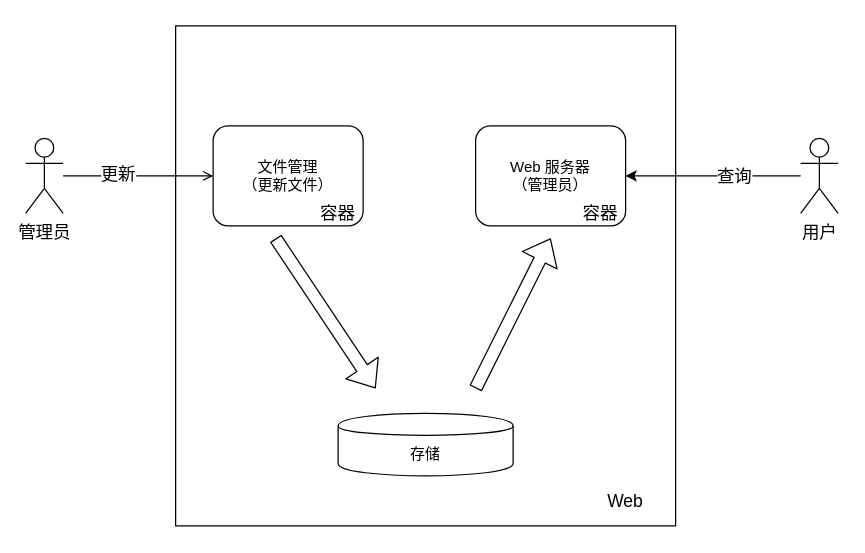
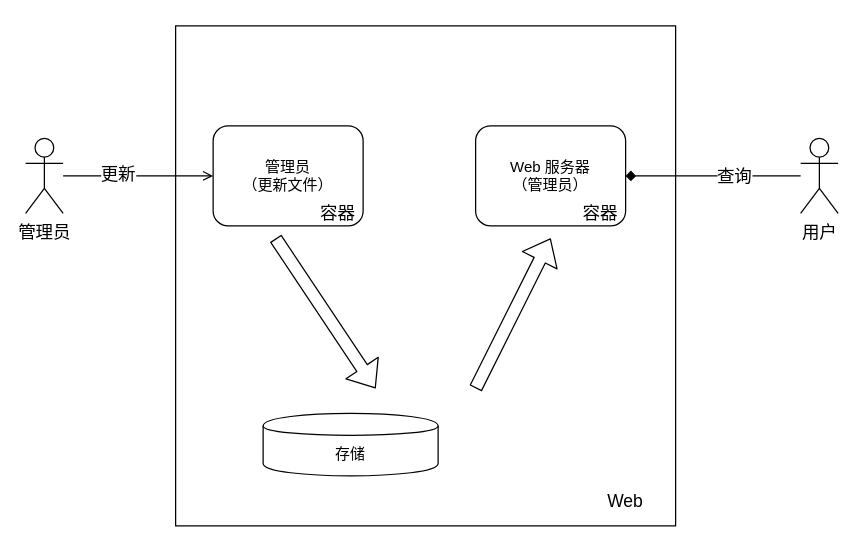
  <mxCell id="0" />
  <mxCell id="1" parent="0" />
  <mxCell id="2" value="" style="whiteSpace=wrap;html=1;aspect=fixed;" vertex="1" parent="1"><mxGeometry x="140" y="20" width="400" height="400" as="geometry" /></mxCell>
- <mxCell id="3" value="存储" style="shape=cylinder;whiteSpace=wrap;html=1;boundedLbl=1;backgroundOutline=1;" vertex="1" parent="1"><mxGeometry x="270" y="330" width="140" height="50" as="geometry" /></mxCell>
- <mxCell id="4" value="文件管理&lt;br&gt;（更新文件）" style="rounded=1;whiteSpace=wrap;html=1;" vertex="1" parent="1"><mxGeometry x="170" y="100" width="120" height="80" as="geometry" /></mxCell>
+ <mxCell id="3" value="存储" style="shape=cylinder;whiteSpace=wrap;html=1;boundedLbl=1;backgroundOutline=1;" vertex="1" parent="1"><mxGeometry x="210" y="330" width="140" height="50" as="geometry" /></mxCell>
+ <mxCell id="4" value="管理员&lt;br&gt;（更新文件）" style="rounded=1;whiteSpace=wrap;html=1;" vertex="1" parent="1"><mxGeometry x="170" y="100" width="120" height="80" as="geometry" /></mxCell>
  <mxCell id="5" value="Web 服务器&lt;br&gt;（管理员）" style="rounded=1;whiteSpace=wrap;html=1;" vertex="1" parent="1"><mxGeometry x="380" y="100" width="120" height="80" as="geometry" /></mxCell>
  <mxCell id="6" value="Web" style="text;html=1;strokeColor=none;fillColor=none;align=center;verticalAlign=middle;whiteSpace=wrap;rounded=0;fontSize=14;" vertex="1" parent="1"><mxGeometry x="460" y="380" width="80" height="40" as="geometry" /></mxCell>
  <mxCell id="7" value="容器" style="text;html=1;strokeColor=none;fillColor=none;align=center;verticalAlign=middle;whiteSpace=wrap;rounded=0;fontSize=14;" vertex="1" parent="1"><mxGeometry x="250" y="160" width="40" height="20" as="geometry" /></mxCell>
  <mxCell id="8" value="容器" style="text;html=1;strokeColor=none;fillColor=none;align=center;verticalAlign=middle;whiteSpace=wrap;rounded=0;fontSize=14;" vertex="1" parent="1"><mxGeometry x="460" y="160" width="40" height="20" as="geometry" /></mxCell>
  <mxCell id="9" value="" style="shape=flexArrow;endArrow=classic;html=1;" edge="1" parent="1"><mxGeometry width="50" height="50" relative="1" as="geometry"><mxPoint x="220" y="190" as="sourcePoint" /><mxPoint x="300" y="310" as="targetPoint" /></mxGeometry></mxCell>
  <mxCell id="10" value="" style="shape=flexArrow;endArrow=classic;html=1;" edge="1" parent="1"><mxGeometry width="50" height="50" relative="1" as="geometry"><mxPoint x="380" y="310" as="sourcePoint" /><mxPoint x="440" y="190" as="targetPoint" /></mxGeometry></mxCell>
- <mxCell id="11" style="edgeStyle=orthogonalEdgeStyle;rounded=0;orthogonalLoop=1;jettySize=auto;html=1;fontSize=14;" edge="1" parent="1" source="13" target="5"><mxGeometry relative="1" as="geometry" /></mxCell>
+ <mxCell id="11" style="edgeStyle=orthogonalEdgeStyle;rounded=0;orthogonalLoop=1;jettySize=auto;html=1;fontSize=14;endArrow=diamond;" edge="1" parent="1" source="13" target="5"><mxGeometry relative="1" as="geometry" /></mxCell>
  <mxCell id="12" value="查询" style="edgeLabel;html=1;align=center;verticalAlign=middle;resizable=0;points=[];fontSize=14;" vertex="1" connectable="0" parent="11"><mxGeometry x="-0.229" y="-1" relative="1" as="geometry"><mxPoint as="offset" /></mxGeometry></mxCell>
  <mxCell id="13" value="用户" style="shape=umlActor;verticalLabelPosition=bottom;labelBackgroundColor=#ffffff;verticalAlign=top;html=1;outlineConnect=0;fontSize=14;" vertex="1" parent="1"><mxGeometry x="640" y="110" width="30" height="60" as="geometry" /></mxCell>
  <mxCell id="14" style="edgeStyle=orthogonalEdgeStyle;rounded=0;orthogonalLoop=1;jettySize=auto;html=1;fontSize=14;endArrow=open;" edge="1" parent="1" source="16" target="4"><mxGeometry relative="1" as="geometry" /></mxCell>
  <mxCell id="15" value="更新" style="edgeLabel;html=1;align=center;verticalAlign=middle;resizable=0;points=[];fontSize=14;" vertex="1" connectable="0" parent="14"><mxGeometry x="-0.283" y="2" relative="1" as="geometry"><mxPoint as="offset" /></mxGeometry></mxCell>
  <mxCell id="16" value="管理员" style="shape=umlActor;verticalLabelPosition=bottom;labelBackgroundColor=#ffffff;verticalAlign=top;html=1;outlineConnect=0;fontSize=14;" vertex="1" parent="1"><mxGeometry x="20" y="110" width="30" height="60" as="geometry" /></mxCell>
